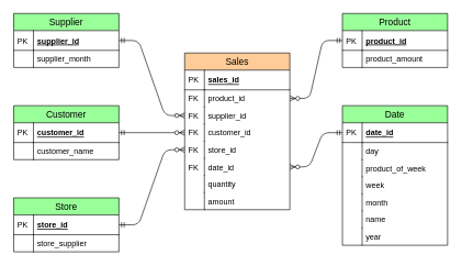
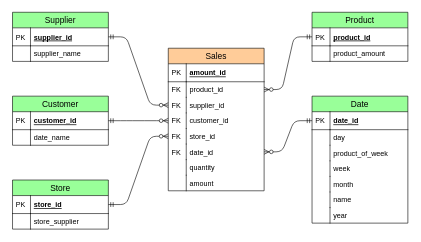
  <mxCell id="0" />
  <mxCell id="1" parent="0" />
  <mxCell id="2" value="" style="edgeStyle=entityRelationEdgeStyle;fontSize=12;html=1;endArrow=ERzeroToMany;startArrow=ERmandOne;exitX=1;exitY=0.5;exitDx=0;exitDy=0;entryX=0;entryY=0.5;entryDx=0;entryDy=0;fontFamily=Helvetica;" parent="1" source="45" target="12" edge="1"><mxGeometry width="100" height="100" relative="1" as="geometry"><mxPoint x="310" y="90" as="sourcePoint" /><mxPoint x="410" y="-10" as="targetPoint" /></mxGeometry></mxCell>
  <mxCell id="3" value="" style="edgeStyle=entityRelationEdgeStyle;fontSize=12;html=1;endArrow=ERzeroToMany;startArrow=ERmandOne;exitX=1;exitY=0.5;exitDx=0;exitDy=0;entryX=0;entryY=0.5;entryDx=0;entryDy=0;fontFamily=Helvetica;" parent="1" source="50" target="14" edge="1"><mxGeometry width="100" height="100" relative="1" as="geometry"><mxPoint x="210" y="91" as="sourcePoint" /><mxPoint x="290" y="185" as="targetPoint" /></mxGeometry></mxCell>
  <mxCell id="4" value="" style="edgeStyle=entityRelationEdgeStyle;fontSize=12;html=1;endArrow=ERzeroToMany;startArrow=ERmandOne;exitX=1;exitY=0.5;exitDx=0;exitDy=0;entryX=0;entryY=0.5;entryDx=0;entryDy=0;fontFamily=Helvetica;" parent="1" source="40" target="16" edge="1"><mxGeometry width="100" height="100" relative="1" as="geometry"><mxPoint x="220" y="101" as="sourcePoint" /><mxPoint x="300" y="195" as="targetPoint" /></mxGeometry></mxCell>
  <mxCell id="5" value="" style="edgeStyle=entityRelationEdgeStyle;fontSize=12;html=1;endArrow=ERmandOne;startArrow=ERzeroToMany;endFill=0;startFill=1;entryX=0;entryY=0.5;entryDx=0;entryDy=0;exitX=1;exitY=0.5;exitDx=0;exitDy=0;fontFamily=Helvetica;" parent="1" source="10" target="55" edge="1"><mxGeometry width="100" height="100" relative="1" as="geometry"><mxPoint x="200" y="490" as="sourcePoint" /><mxPoint x="370" y="390" as="targetPoint" /></mxGeometry></mxCell>
  <mxCell id="6" value="" style="edgeStyle=entityRelationEdgeStyle;fontSize=12;html=1;endArrow=ERmandOne;startArrow=ERzeroToMany;endFill=0;startFill=1;entryX=0;entryY=0.5;entryDx=0;entryDy=0;exitX=1;exitY=0.5;exitDx=0;exitDy=0;fontFamily=Helvetica;" parent="1" source="18" target="25" edge="1"><mxGeometry width="100" height="100" relative="1" as="geometry"><mxPoint x="450" y="159" as="sourcePoint" /><mxPoint x="530" y="91" as="targetPoint" /></mxGeometry></mxCell>
  <mxCell id="7" value="Sales" style="swimlane;fontStyle=0;childLayout=stackLayout;horizontal=1;startSize=26;horizontalStack=0;resizeParent=1;resizeParentMax=0;resizeLast=0;collapsible=1;marginBottom=0;align=center;fontSize=14;fillColor=#FFCC99;fontFamily=Helvetica;" parent="1" vertex="1"><mxGeometry x="280" y="80" width="160" height="238" as="geometry" /></mxCell>
- <mxCell id="8" value="sales_id" style="shape=partialRectangle;top=0;left=0;right=0;bottom=1;align=left;verticalAlign=middle;fillColor=none;spacingLeft=34;spacingRight=4;overflow=hidden;rotatable=0;points=[[0,0.5],[1,0.5]];portConstraint=eastwest;dropTarget=0;fontStyle=5;fontSize=12;fontFamily=Helvetica;" parent="7" vertex="1"><mxGeometry y="26" width="160" height="30" as="geometry" /></mxCell>
+ <mxCell id="8" value="amount_id" style="shape=partialRectangle;top=0;left=0;right=0;bottom=1;align=left;verticalAlign=middle;fillColor=none;spacingLeft=34;spacingRight=4;overflow=hidden;rotatable=0;points=[[0,0.5],[1,0.5]];portConstraint=eastwest;dropTarget=0;fontStyle=5;fontSize=12;fontFamily=Helvetica;" parent="7" vertex="1"><mxGeometry y="26" width="160" height="30" as="geometry" /></mxCell>
  <mxCell id="9" value="PK" style="shape=partialRectangle;top=0;left=0;bottom=0;fillColor=none;align=left;verticalAlign=middle;spacingLeft=4;spacingRight=4;overflow=hidden;rotatable=0;points=[];portConstraint=eastwest;part=1;fontSize=12;fontFamily=Helvetica;" parent="8" vertex="1" connectable="0"><mxGeometry width="30" height="30" as="geometry" /></mxCell>
  <mxCell id="10" value="product_id" style="shape=partialRectangle;top=0;left=0;right=0;bottom=0;align=left;verticalAlign=top;fillColor=none;spacingLeft=34;spacingRight=4;overflow=hidden;rotatable=0;points=[[0,0.5],[1,0.5]];portConstraint=eastwest;dropTarget=0;fontSize=12;fontFamily=Helvetica;" parent="7" vertex="1"><mxGeometry y="56" width="160" height="26" as="geometry" /></mxCell>
  <mxCell id="11" value="FK" style="shape=partialRectangle;top=0;left=0;bottom=0;fillColor=none;align=left;verticalAlign=top;spacingLeft=4;spacingRight=4;overflow=hidden;rotatable=0;points=[];portConstraint=eastwest;part=1;fontSize=12;fontFamily=Helvetica;" parent="10" vertex="1" connectable="0"><mxGeometry width="30" height="26" as="geometry" /></mxCell>
  <mxCell id="12" value="supplier_id" style="shape=partialRectangle;top=0;left=0;right=0;bottom=0;align=left;verticalAlign=top;fillColor=none;spacingLeft=34;spacingRight=4;overflow=hidden;rotatable=0;points=[[0,0.5],[1,0.5]];portConstraint=eastwest;dropTarget=0;fontSize=12;fontFamily=Helvetica;" parent="7" vertex="1"><mxGeometry y="82" width="160" height="26" as="geometry" /></mxCell>
  <mxCell id="13" value="FK" style="shape=partialRectangle;top=0;left=0;bottom=0;fillColor=none;align=left;verticalAlign=top;spacingLeft=4;spacingRight=4;overflow=hidden;rotatable=0;points=[];portConstraint=eastwest;part=1;fontSize=12;fontFamily=Helvetica;" parent="12" vertex="1" connectable="0"><mxGeometry width="30" height="26" as="geometry" /></mxCell>
  <mxCell id="14" value="customer_id" style="shape=partialRectangle;top=0;left=0;right=0;bottom=0;align=left;verticalAlign=top;fillColor=none;spacingLeft=34;spacingRight=4;overflow=hidden;rotatable=0;points=[[0,0.5],[1,0.5]];portConstraint=eastwest;dropTarget=0;fontSize=12;fontFamily=Helvetica;" parent="7" vertex="1"><mxGeometry y="108" width="160" height="26" as="geometry" /></mxCell>
  <mxCell id="15" value="FK" style="shape=partialRectangle;top=0;left=0;bottom=0;fillColor=none;align=left;verticalAlign=top;spacingLeft=4;spacingRight=4;overflow=hidden;rotatable=0;points=[];portConstraint=eastwest;part=1;fontSize=12;fontFamily=Helvetica;" parent="14" vertex="1" connectable="0"><mxGeometry width="30" height="26" as="geometry" /></mxCell>
  <mxCell id="16" value="store_id" style="shape=partialRectangle;top=0;left=0;right=0;bottom=0;align=left;verticalAlign=top;fillColor=none;spacingLeft=34;spacingRight=4;overflow=hidden;rotatable=0;points=[[0,0.5],[1,0.5]];portConstraint=eastwest;dropTarget=0;fontSize=12;fontFamily=Helvetica;" parent="7" vertex="1"><mxGeometry y="134" width="160" height="26" as="geometry" /></mxCell>
  <mxCell id="17" value="FK" style="shape=partialRectangle;top=0;left=0;bottom=0;fillColor=none;align=left;verticalAlign=top;spacingLeft=4;spacingRight=4;overflow=hidden;rotatable=0;points=[];portConstraint=eastwest;part=1;fontSize=12;fontFamily=Helvetica;" parent="16" vertex="1" connectable="0"><mxGeometry width="30" height="26" as="geometry" /></mxCell>
  <mxCell id="18" value="date_id" style="shape=partialRectangle;top=0;left=0;right=0;bottom=0;align=left;verticalAlign=top;fillColor=none;spacingLeft=34;spacingRight=4;overflow=hidden;rotatable=0;points=[[0,0.5],[1,0.5]];portConstraint=eastwest;dropTarget=0;fontSize=12;fontFamily=Helvetica;" parent="7" vertex="1"><mxGeometry y="160" width="160" height="26" as="geometry" /></mxCell>
  <mxCell id="19" value="FK" style="shape=partialRectangle;top=0;left=0;bottom=0;fillColor=none;align=left;verticalAlign=top;spacingLeft=4;spacingRight=4;overflow=hidden;rotatable=0;points=[];portConstraint=eastwest;part=1;fontSize=12;fontFamily=Helvetica;" parent="18" vertex="1" connectable="0"><mxGeometry width="30" height="26" as="geometry" /></mxCell>
  <mxCell id="20" value="quantity" style="shape=partialRectangle;top=0;left=0;right=0;bottom=0;align=left;verticalAlign=top;fillColor=none;spacingLeft=34;spacingRight=4;overflow=hidden;rotatable=0;points=[[0,0.5],[1,0.5]];portConstraint=eastwest;dropTarget=0;fontSize=12;fontFamily=Helvetica;" parent="7" vertex="1"><mxGeometry y="186" width="160" height="26" as="geometry" /></mxCell>
  <mxCell id="21" value="" style="shape=partialRectangle;top=0;left=0;bottom=0;fillColor=none;align=left;verticalAlign=top;spacingLeft=4;spacingRight=4;overflow=hidden;rotatable=0;points=[];portConstraint=eastwest;part=1;fontSize=12;fontFamily=Helvetica;" parent="20" vertex="1" connectable="0"><mxGeometry width="30" height="26" as="geometry" /></mxCell>
  <mxCell id="22" value="amount" style="shape=partialRectangle;top=0;left=0;right=0;bottom=0;align=left;verticalAlign=top;fillColor=none;spacingLeft=34;spacingRight=4;overflow=hidden;rotatable=0;points=[[0,0.5],[1,0.5]];portConstraint=eastwest;dropTarget=0;fontSize=12;fontFamily=Helvetica;" parent="7" vertex="1"><mxGeometry y="212" width="160" height="26" as="geometry" /></mxCell>
  <mxCell id="23" value="" style="shape=partialRectangle;top=0;left=0;bottom=0;fillColor=none;align=left;verticalAlign=top;spacingLeft=4;spacingRight=4;overflow=hidden;rotatable=0;points=[];portConstraint=eastwest;part=1;fontSize=12;fontFamily=Helvetica;" parent="22" vertex="1" connectable="0"><mxGeometry width="30" height="26" as="geometry" /></mxCell>
  <mxCell id="24" value="Date" style="swimlane;fontStyle=0;childLayout=stackLayout;horizontal=1;startSize=26;horizontalStack=0;resizeParent=1;resizeParentMax=0;resizeLast=0;collapsible=1;marginBottom=0;align=center;fontSize=14;fillColor=#99FF99;fontFamily=Helvetica;" parent="1" vertex="1"><mxGeometry x="520" y="160" width="160" height="212" as="geometry" /></mxCell>
  <mxCell id="25" value="date_id" style="shape=partialRectangle;top=0;left=0;right=0;bottom=1;align=left;verticalAlign=middle;fillColor=none;spacingLeft=34;spacingRight=4;overflow=hidden;rotatable=0;points=[[0,0.5],[1,0.5]];portConstraint=eastwest;dropTarget=0;fontStyle=5;fontSize=12;fontFamily=Helvetica;" parent="24" vertex="1"><mxGeometry y="26" width="160" height="30" as="geometry" /></mxCell>
  <mxCell id="26" value="PK" style="shape=partialRectangle;top=0;left=0;bottom=0;fillColor=none;align=left;verticalAlign=middle;spacingLeft=4;spacingRight=4;overflow=hidden;rotatable=0;points=[];portConstraint=eastwest;part=1;fontSize=12;fontFamily=Helvetica;" parent="25" vertex="1" connectable="0"><mxGeometry width="30" height="30" as="geometry" /></mxCell>
  <mxCell id="27" value="day" style="shape=partialRectangle;top=0;left=0;right=0;bottom=0;align=left;verticalAlign=top;fillColor=none;spacingLeft=34;spacingRight=4;overflow=hidden;rotatable=0;points=[[0,0.5],[1,0.5]];portConstraint=eastwest;dropTarget=0;fontSize=12;fontFamily=Helvetica;" parent="24" vertex="1"><mxGeometry y="56" width="160" height="26" as="geometry" /></mxCell>
  <mxCell id="28" value="" style="shape=partialRectangle;top=0;left=0;bottom=0;fillColor=none;align=left;verticalAlign=top;spacingLeft=4;spacingRight=4;overflow=hidden;rotatable=0;points=[];portConstraint=eastwest;part=1;fontSize=12;fontFamily=Helvetica;" parent="27" vertex="1" connectable="0"><mxGeometry width="30" height="26" as="geometry" /></mxCell>
  <mxCell id="29" value="product_of_week" style="shape=partialRectangle;top=0;left=0;right=0;bottom=0;align=left;verticalAlign=top;fillColor=none;spacingLeft=34;spacingRight=4;overflow=hidden;rotatable=0;points=[[0,0.5],[1,0.5]];portConstraint=eastwest;dropTarget=0;fontSize=12;fontFamily=Helvetica;" parent="24" vertex="1"><mxGeometry y="82" width="160" height="26" as="geometry" /></mxCell>
  <mxCell id="30" value="" style="shape=partialRectangle;top=0;left=0;bottom=0;fillColor=none;align=left;verticalAlign=top;spacingLeft=4;spacingRight=4;overflow=hidden;rotatable=0;points=[];portConstraint=eastwest;part=1;fontSize=12;fontFamily=Helvetica;" parent="29" vertex="1" connectable="0"><mxGeometry width="30" height="26" as="geometry" /></mxCell>
  <mxCell id="31" value="week" style="shape=partialRectangle;top=0;left=0;right=0;bottom=0;align=left;verticalAlign=top;fillColor=none;spacingLeft=34;spacingRight=4;overflow=hidden;rotatable=0;points=[[0,0.5],[1,0.5]];portConstraint=eastwest;dropTarget=0;fontSize=12;fontFamily=Helvetica;" parent="24" vertex="1"><mxGeometry y="108" width="160" height="26" as="geometry" /></mxCell>
  <mxCell id="32" value="" style="shape=partialRectangle;top=0;left=0;bottom=0;fillColor=none;align=left;verticalAlign=top;spacingLeft=4;spacingRight=4;overflow=hidden;rotatable=0;points=[];portConstraint=eastwest;part=1;fontSize=12;fontFamily=Helvetica;" parent="31" vertex="1" connectable="0"><mxGeometry width="30" height="26" as="geometry" /></mxCell>
  <mxCell id="33" value="month" style="shape=partialRectangle;top=0;left=0;right=0;bottom=0;align=left;verticalAlign=top;fillColor=none;spacingLeft=34;spacingRight=4;overflow=hidden;rotatable=0;points=[[0,0.5],[1,0.5]];portConstraint=eastwest;dropTarget=0;fontSize=12;fontFamily=Helvetica;" parent="24" vertex="1"><mxGeometry y="134" width="160" height="26" as="geometry" /></mxCell>
  <mxCell id="34" value="" style="shape=partialRectangle;top=0;left=0;bottom=0;fillColor=none;align=left;verticalAlign=top;spacingLeft=4;spacingRight=4;overflow=hidden;rotatable=0;points=[];portConstraint=eastwest;part=1;fontSize=12;fontFamily=Helvetica;" parent="33" vertex="1" connectable="0"><mxGeometry width="30" height="26" as="geometry" /></mxCell>
  <mxCell id="35" value="name" style="shape=partialRectangle;top=0;left=0;right=0;bottom=0;align=left;verticalAlign=top;fillColor=none;spacingLeft=34;spacingRight=4;overflow=hidden;rotatable=0;points=[[0,0.5],[1,0.5]];portConstraint=eastwest;dropTarget=0;fontSize=12;fontFamily=Helvetica;" parent="24" vertex="1"><mxGeometry y="160" width="160" height="26" as="geometry" /></mxCell>
  <mxCell id="36" value="" style="shape=partialRectangle;top=0;left=0;bottom=0;fillColor=none;align=left;verticalAlign=top;spacingLeft=4;spacingRight=4;overflow=hidden;rotatable=0;points=[];portConstraint=eastwest;part=1;fontSize=12;fontFamily=Helvetica;" parent="35" vertex="1" connectable="0"><mxGeometry width="30" height="26" as="geometry" /></mxCell>
  <mxCell id="37" value="year" style="shape=partialRectangle;top=0;left=0;right=0;bottom=0;align=left;verticalAlign=top;fillColor=none;spacingLeft=34;spacingRight=4;overflow=hidden;rotatable=0;points=[[0,0.5],[1,0.5]];portConstraint=eastwest;dropTarget=0;fontSize=12;fontFamily=Helvetica;" parent="24" vertex="1"><mxGeometry y="186" width="160" height="26" as="geometry" /></mxCell>
  <mxCell id="38" value="" style="shape=partialRectangle;top=0;left=0;bottom=0;fillColor=none;align=left;verticalAlign=top;spacingLeft=4;spacingRight=4;overflow=hidden;rotatable=0;points=[];portConstraint=eastwest;part=1;fontSize=12;fontFamily=Helvetica;" parent="37" vertex="1" connectable="0"><mxGeometry width="30" height="26" as="geometry" /></mxCell>
  <mxCell id="39" value="Store" style="swimlane;fontStyle=0;childLayout=stackLayout;horizontal=1;startSize=26;horizontalStack=0;resizeParent=1;resizeParentMax=0;resizeLast=0;collapsible=1;marginBottom=0;align=center;fontSize=14;fillColor=#99FF99;fontFamily=Helvetica;" parent="1" vertex="1"><mxGeometry x="20" y="300" width="160" height="82" as="geometry" /></mxCell>
  <mxCell id="40" value="store_id" style="shape=partialRectangle;top=0;left=0;right=0;bottom=1;align=left;verticalAlign=middle;fillColor=none;spacingLeft=34;spacingRight=4;overflow=hidden;rotatable=0;points=[[0,0.5],[1,0.5]];portConstraint=eastwest;dropTarget=0;fontStyle=5;fontSize=12;fontFamily=Helvetica;" parent="39" vertex="1"><mxGeometry y="26" width="160" height="30" as="geometry" /></mxCell>
  <mxCell id="41" value="PK" style="shape=partialRectangle;top=0;left=0;bottom=0;fillColor=none;align=left;verticalAlign=middle;spacingLeft=4;spacingRight=4;overflow=hidden;rotatable=0;points=[];portConstraint=eastwest;part=1;fontSize=12;fontFamily=Helvetica;" parent="40" vertex="1" connectable="0"><mxGeometry width="30" height="30" as="geometry" /></mxCell>
  <mxCell id="42" value="store_supplier" style="shape=partialRectangle;top=0;left=0;right=0;bottom=0;align=left;verticalAlign=top;fillColor=none;spacingLeft=34;spacingRight=4;overflow=hidden;rotatable=0;points=[[0,0.5],[1,0.5]];portConstraint=eastwest;dropTarget=0;fontSize=12;fontFamily=Helvetica;" parent="39" vertex="1"><mxGeometry y="56" width="160" height="26" as="geometry" /></mxCell>
  <mxCell id="43" value="" style="shape=partialRectangle;top=0;left=0;bottom=0;fillColor=none;align=left;verticalAlign=top;spacingLeft=4;spacingRight=4;overflow=hidden;rotatable=0;points=[];portConstraint=eastwest;part=1;fontSize=12;fontFamily=Helvetica;" parent="42" vertex="1" connectable="0"><mxGeometry width="30" height="26" as="geometry" /></mxCell>
  <mxCell id="44" value="Supplier" style="swimlane;fontStyle=0;childLayout=stackLayout;horizontal=1;startSize=26;horizontalStack=0;resizeParent=1;resizeParentMax=0;resizeLast=0;collapsible=1;marginBottom=0;align=center;fontSize=14;fillColor=#99FF99;fontFamily=Helvetica;fontColor=#000000;" parent="1" vertex="1"><mxGeometry x="20" y="20" width="160" height="82" as="geometry" /></mxCell>
  <mxCell id="45" value="supplier_id" style="shape=partialRectangle;top=0;left=0;right=0;bottom=1;align=left;verticalAlign=middle;fillColor=none;spacingLeft=34;spacingRight=4;overflow=hidden;rotatable=0;points=[[0,0.5],[1,0.5]];portConstraint=eastwest;dropTarget=0;fontStyle=5;fontSize=12;fontFamily=Helvetica;" parent="44" vertex="1"><mxGeometry y="26" width="160" height="30" as="geometry" /></mxCell>
  <mxCell id="46" value="PK" style="shape=partialRectangle;top=0;left=0;bottom=0;fillColor=none;align=left;verticalAlign=middle;spacingLeft=4;spacingRight=4;overflow=hidden;rotatable=0;points=[];portConstraint=eastwest;part=1;fontSize=12;fontFamily=Helvetica;" parent="45" vertex="1" connectable="0"><mxGeometry width="30" height="30" as="geometry" /></mxCell>
- <mxCell id="47" value="supplier_month" style="shape=partialRectangle;top=0;left=0;right=0;bottom=0;align=left;verticalAlign=top;fillColor=none;spacingLeft=34;spacingRight=4;overflow=hidden;rotatable=0;points=[[0,0.5],[1,0.5]];portConstraint=eastwest;dropTarget=0;fontSize=12;fontFamily=Helvetica;" parent="44" vertex="1"><mxGeometry y="56" width="160" height="26" as="geometry" /></mxCell>
+ <mxCell id="47" value="supplier_name" style="shape=partialRectangle;top=0;left=0;right=0;bottom=0;align=left;verticalAlign=top;fillColor=none;spacingLeft=34;spacingRight=4;overflow=hidden;rotatable=0;points=[[0,0.5],[1,0.5]];portConstraint=eastwest;dropTarget=0;fontSize=12;fontFamily=Helvetica;" parent="44" vertex="1"><mxGeometry y="56" width="160" height="26" as="geometry" /></mxCell>
  <mxCell id="48" value="" style="shape=partialRectangle;top=0;left=0;bottom=0;fillColor=none;align=left;verticalAlign=top;spacingLeft=4;spacingRight=4;overflow=hidden;rotatable=0;points=[];portConstraint=eastwest;part=1;fontSize=12;fontFamily=Helvetica;" parent="47" vertex="1" connectable="0"><mxGeometry width="30" height="26" as="geometry" /></mxCell>
  <mxCell id="49" value="Customer" style="swimlane;fontStyle=0;childLayout=stackLayout;horizontal=1;startSize=26;horizontalStack=0;resizeParent=1;resizeParentMax=0;resizeLast=0;collapsible=1;marginBottom=0;align=center;fontSize=14;fillColor=#99FF99;fontFamily=Helvetica;" parent="1" vertex="1"><mxGeometry x="20" y="160" width="160" height="82" as="geometry" /></mxCell>
  <mxCell id="50" value="customer_id" style="shape=partialRectangle;top=0;left=0;right=0;bottom=1;align=left;verticalAlign=middle;fillColor=none;spacingLeft=34;spacingRight=4;overflow=hidden;rotatable=0;points=[[0,0.5],[1,0.5]];portConstraint=eastwest;dropTarget=0;fontStyle=5;fontSize=12;fontFamily=Helvetica;" parent="49" vertex="1"><mxGeometry y="26" width="160" height="30" as="geometry" /></mxCell>
  <mxCell id="51" value="PK" style="shape=partialRectangle;top=0;left=0;bottom=0;fillColor=none;align=left;verticalAlign=middle;spacingLeft=4;spacingRight=4;overflow=hidden;rotatable=0;points=[];portConstraint=eastwest;part=1;fontSize=12;fontFamily=Helvetica;" parent="50" vertex="1" connectable="0"><mxGeometry width="30" height="30" as="geometry" /></mxCell>
- <mxCell id="52" value="customer_name" style="shape=partialRectangle;top=0;left=0;right=0;bottom=0;align=left;verticalAlign=top;fillColor=none;spacingLeft=34;spacingRight=4;overflow=hidden;rotatable=0;points=[[0,0.5],[1,0.5]];portConstraint=eastwest;dropTarget=0;fontSize=12;fontFamily=Helvetica;" parent="49" vertex="1"><mxGeometry y="56" width="160" height="26" as="geometry" /></mxCell>
+ <mxCell id="52" value="date_name" style="shape=partialRectangle;top=0;left=0;right=0;bottom=0;align=left;verticalAlign=top;fillColor=none;spacingLeft=34;spacingRight=4;overflow=hidden;rotatable=0;points=[[0,0.5],[1,0.5]];portConstraint=eastwest;dropTarget=0;fontSize=12;fontFamily=Helvetica;" parent="49" vertex="1"><mxGeometry y="56" width="160" height="26" as="geometry" /></mxCell>
  <mxCell id="53" value="" style="shape=partialRectangle;top=0;left=0;bottom=0;fillColor=none;align=left;verticalAlign=top;spacingLeft=4;spacingRight=4;overflow=hidden;rotatable=0;points=[];portConstraint=eastwest;part=1;fontSize=12;fontFamily=Helvetica;" parent="52" vertex="1" connectable="0"><mxGeometry width="30" height="26" as="geometry" /></mxCell>
  <mxCell id="54" value="Product" style="swimlane;fontStyle=0;childLayout=stackLayout;horizontal=1;startSize=26;horizontalStack=0;resizeParent=1;resizeParentMax=0;resizeLast=0;collapsible=1;marginBottom=0;align=center;fontSize=14;fillColor=#99FF99;fontFamily=Helvetica;" parent="1" vertex="1"><mxGeometry x="520" y="20" width="160" height="82" as="geometry" /></mxCell>
  <mxCell id="55" value="product_id" style="shape=partialRectangle;top=0;left=0;right=0;bottom=1;align=left;verticalAlign=middle;fillColor=none;spacingLeft=34;spacingRight=4;overflow=hidden;rotatable=0;points=[[0,0.5],[1,0.5]];portConstraint=eastwest;dropTarget=0;fontStyle=5;fontSize=12;fontFamily=Helvetica;" parent="54" vertex="1"><mxGeometry y="26" width="160" height="30" as="geometry" /></mxCell>
  <mxCell id="56" value="PK" style="shape=partialRectangle;top=0;left=0;bottom=0;fillColor=none;align=left;verticalAlign=middle;spacingLeft=4;spacingRight=4;overflow=hidden;rotatable=0;points=[];portConstraint=eastwest;part=1;fontSize=12;fontFamily=Helvetica;" parent="55" vertex="1" connectable="0"><mxGeometry width="30" height="30" as="geometry" /></mxCell>
  <mxCell id="57" value="product_amount" style="shape=partialRectangle;top=0;left=0;right=0;bottom=0;align=left;verticalAlign=top;fillColor=none;spacingLeft=34;spacingRight=4;overflow=hidden;rotatable=0;points=[[0,0.5],[1,0.5]];portConstraint=eastwest;dropTarget=0;fontSize=12;fontFamily=Helvetica;" parent="54" vertex="1"><mxGeometry y="56" width="160" height="26" as="geometry" /></mxCell>
  <mxCell id="58" value="" style="shape=partialRectangle;top=0;left=0;bottom=0;fillColor=none;align=left;verticalAlign=top;spacingLeft=4;spacingRight=4;overflow=hidden;rotatable=0;points=[];portConstraint=eastwest;part=1;fontSize=12;fontFamily=Helvetica;" parent="57" vertex="1" connectable="0"><mxGeometry width="30" height="26" as="geometry" /></mxCell>
